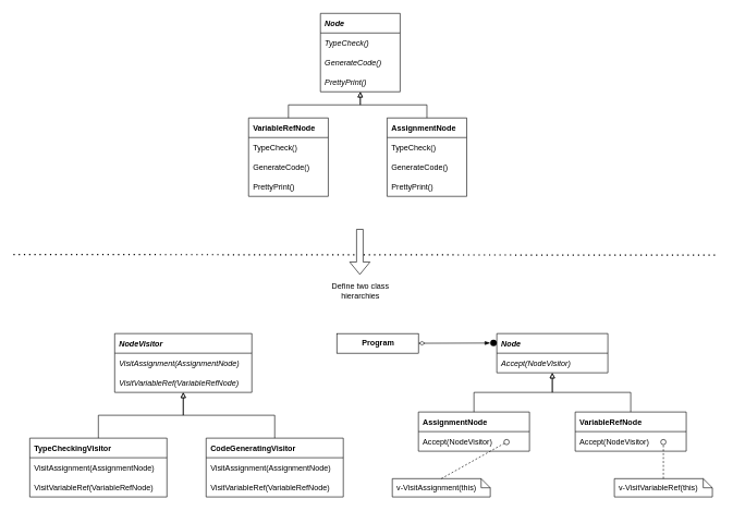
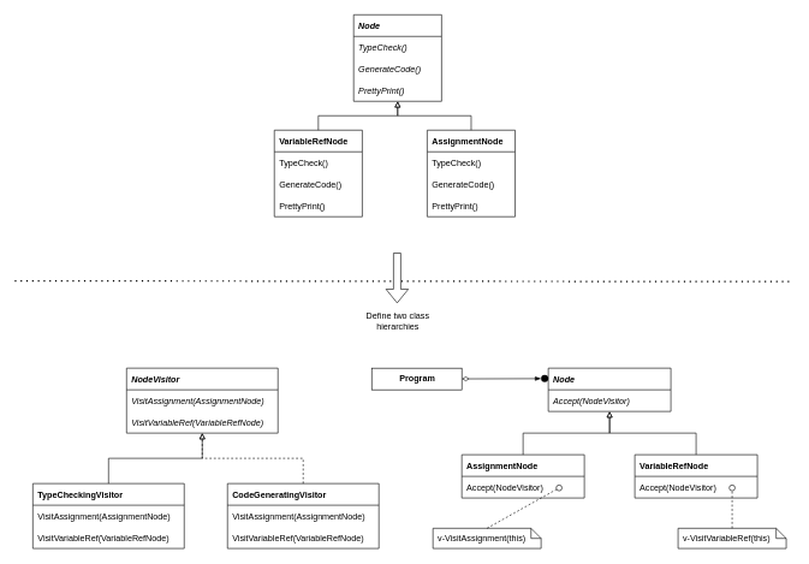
  <mxCell id="0" />
  <mxCell id="1" parent="0" />
  <mxCell id="2" value="Node" style="swimlane;fontStyle=3;childLayout=stackLayout;horizontal=1;startSize=30;fillColor=none;horizontalStack=0;resizeParent=1;resizeParentMax=0;resizeLast=0;collapsible=0;marginBottom=0;fontSize=12;swimlaneHead=1;swimlaneBody=1;connectable=1;allowArrows=1;dropTarget=1;align=left;spacingLeft=5;" vertex="1" parent="1"><mxGeometry x="490" y="20" width="122" height="120" as="geometry"><mxRectangle x="245" y="370" width="90" height="26" as="alternateBounds" /></mxGeometry></mxCell>
  <mxCell id="3" value="TypeCheck()" style="text;strokeColor=none;fillColor=none;align=left;verticalAlign=middle;spacingLeft=5;spacingRight=4;overflow=hidden;rotatable=0;points=[[0,0.5],[1,0.5]];portConstraint=eastwest;fontSize=12;fontStyle=2;connectable=0;" vertex="1" parent="2"><mxGeometry y="30" width="122" height="30" as="geometry" /></mxCell>
  <mxCell id="4" value="GenerateCode()" style="text;strokeColor=none;fillColor=none;align=left;verticalAlign=middle;spacingLeft=5;spacingRight=4;overflow=hidden;rotatable=0;points=[[0,0.5],[1,0.5]];portConstraint=eastwest;fontSize=12;fontStyle=2;connectable=0;" vertex="1" parent="2"><mxGeometry y="60" width="122" height="30" as="geometry" /></mxCell>
  <mxCell id="5" value="PrettyPrint()" style="text;strokeColor=none;fillColor=none;align=left;verticalAlign=middle;spacingLeft=5;spacingRight=4;overflow=hidden;rotatable=0;points=[[0,0.5],[1,0.5]];portConstraint=eastwest;fontSize=12;fontStyle=2;connectable=0;" vertex="1" parent="2"><mxGeometry y="90" width="122" height="30" as="geometry" /></mxCell>
  <mxCell id="6" value="VariableRefNode" style="swimlane;fontStyle=1;childLayout=stackLayout;horizontal=1;startSize=30;fillColor=none;horizontalStack=0;resizeParent=1;resizeParentMax=0;resizeLast=0;collapsible=0;marginBottom=0;fontSize=12;swimlaneHead=1;swimlaneBody=1;connectable=1;allowArrows=1;dropTarget=1;align=left;spacingLeft=5;" vertex="1" parent="1"><mxGeometry x="380" y="180" width="122" height="120" as="geometry"><mxRectangle x="245" y="370" width="90" height="26" as="alternateBounds" /></mxGeometry></mxCell>
  <mxCell id="7" value="TypeCheck()" style="text;strokeColor=none;fillColor=none;align=left;verticalAlign=middle;spacingLeft=5;spacingRight=4;overflow=hidden;rotatable=0;points=[[0,0.5],[1,0.5]];portConstraint=eastwest;fontSize=12;fontStyle=0;connectable=0;" vertex="1" parent="6"><mxGeometry y="30" width="122" height="30" as="geometry" /></mxCell>
  <mxCell id="8" value="GenerateCode()" style="text;strokeColor=none;fillColor=none;align=left;verticalAlign=middle;spacingLeft=5;spacingRight=4;overflow=hidden;rotatable=0;points=[[0,0.5],[1,0.5]];portConstraint=eastwest;fontSize=12;fontStyle=0;connectable=0;" vertex="1" parent="6"><mxGeometry y="60" width="122" height="30" as="geometry" /></mxCell>
  <mxCell id="9" value="PrettyPrint()" style="text;strokeColor=none;fillColor=none;align=left;verticalAlign=middle;spacingLeft=5;spacingRight=4;overflow=hidden;rotatable=0;points=[[0,0.5],[1,0.5]];portConstraint=eastwest;fontSize=12;fontStyle=0;connectable=0;" vertex="1" parent="6"><mxGeometry y="90" width="122" height="30" as="geometry" /></mxCell>
  <mxCell id="10" value="AssignmentNode" style="swimlane;fontStyle=1;childLayout=stackLayout;horizontal=1;startSize=30;fillColor=none;horizontalStack=0;resizeParent=1;resizeParentMax=0;resizeLast=0;collapsible=0;marginBottom=0;fontSize=12;swimlaneHead=1;swimlaneBody=1;connectable=1;allowArrows=1;dropTarget=1;align=left;spacingLeft=5;" vertex="1" parent="1"><mxGeometry x="592" y="180" width="122" height="120" as="geometry"><mxRectangle x="245" y="370" width="90" height="26" as="alternateBounds" /></mxGeometry></mxCell>
  <mxCell id="11" value="TypeCheck()" style="text;strokeColor=none;fillColor=none;align=left;verticalAlign=middle;spacingLeft=5;spacingRight=4;overflow=hidden;rotatable=0;points=[[0,0.5],[1,0.5]];portConstraint=eastwest;fontSize=12;fontStyle=0;connectable=0;" vertex="1" parent="10"><mxGeometry y="30" width="122" height="30" as="geometry" /></mxCell>
  <mxCell id="12" value="GenerateCode()" style="text;strokeColor=none;fillColor=none;align=left;verticalAlign=middle;spacingLeft=5;spacingRight=4;overflow=hidden;rotatable=0;points=[[0,0.5],[1,0.5]];portConstraint=eastwest;fontSize=12;fontStyle=0;connectable=0;" vertex="1" parent="10"><mxGeometry y="60" width="122" height="30" as="geometry" /></mxCell>
  <mxCell id="13" value="PrettyPrint()" style="text;strokeColor=none;fillColor=none;align=left;verticalAlign=middle;spacingLeft=5;spacingRight=4;overflow=hidden;rotatable=0;points=[[0,0.5],[1,0.5]];portConstraint=eastwest;fontSize=12;fontStyle=0;connectable=0;" vertex="1" parent="10"><mxGeometry y="90" width="122" height="30" as="geometry" /></mxCell>
  <mxCell id="14" value="" style="edgeStyle=orthogonalEdgeStyle;rounded=0;orthogonalLoop=1;jettySize=auto;html=1;fontSize=12;startSize=30;endArrow=block;endFill=0;exitX=0.5;exitY=0;exitDx=0;exitDy=0;entryX=0.5;entryY=1;entryDx=0;entryDy=0;" edge="1" parent="1" source="6" target="2"><mxGeometry relative="1" as="geometry"><mxPoint x="550" y="224" as="sourcePoint" /><mxPoint x="550" y="190" as="targetPoint" /></mxGeometry></mxCell>
  <mxCell id="15" value="" style="edgeStyle=orthogonalEdgeStyle;rounded=0;orthogonalLoop=1;jettySize=auto;html=1;fontSize=12;startSize=30;endArrow=block;endFill=0;exitX=0.5;exitY=0;exitDx=0;exitDy=0;entryX=0.5;entryY=1;entryDx=0;entryDy=0;" edge="1" parent="1" source="10" target="2"><mxGeometry relative="1" as="geometry"><mxPoint x="451" y="190" as="sourcePoint" /><mxPoint x="580" y="160" as="targetPoint" /></mxGeometry></mxCell>
  <mxCell id="16" value="NodeVisitor" style="swimlane;fontStyle=3;childLayout=stackLayout;horizontal=1;startSize=30;fillColor=none;horizontalStack=0;resizeParent=1;resizeParentMax=0;resizeLast=0;collapsible=0;marginBottom=0;fontSize=12;swimlaneHead=1;swimlaneBody=1;connectable=1;allowArrows=1;dropTarget=1;align=left;spacingLeft=5;" vertex="1" parent="1"><mxGeometry x="175" y="510" width="210" height="90" as="geometry"><mxRectangle x="245" y="370" width="90" height="26" as="alternateBounds" /></mxGeometry></mxCell>
  <mxCell id="17" value="VisitAssignment(AssignmentNode)" style="text;strokeColor=none;fillColor=none;align=left;verticalAlign=middle;spacingLeft=5;spacingRight=4;overflow=hidden;rotatable=0;points=[[0,0.5],[1,0.5]];portConstraint=eastwest;fontSize=12;fontStyle=2;connectable=0;" vertex="1" parent="16"><mxGeometry y="30" width="210" height="30" as="geometry" /></mxCell>
  <mxCell id="18" value="VisitVariableRef(VariableRefNode)" style="text;strokeColor=none;fillColor=none;align=left;verticalAlign=middle;spacingLeft=5;spacingRight=4;overflow=hidden;rotatable=0;points=[[0,0.5],[1,0.5]];portConstraint=eastwest;fontSize=12;fontStyle=2;connectable=0;" vertex="1" parent="16"><mxGeometry y="60" width="210" height="30" as="geometry" /></mxCell>
  <mxCell id="19" value="" style="edgeStyle=orthogonalEdgeStyle;rounded=0;orthogonalLoop=1;jettySize=auto;html=1;fontSize=12;startSize=30;endArrow=block;endFill=0;exitX=0.5;exitY=0;exitDx=0;exitDy=0;entryX=0.5;entryY=1;entryDx=0;entryDy=0;" edge="1" parent="1" source="21" target="16"><mxGeometry relative="1" as="geometry"><mxPoint x="146" y="670" as="sourcePoint" /><mxPoint x="255" y="680" as="targetPoint" /></mxGeometry></mxCell>
- <mxCell id="20" value="" style="edgeStyle=orthogonalEdgeStyle;rounded=0;orthogonalLoop=1;jettySize=auto;html=1;fontSize=12;startSize=30;endArrow=block;endFill=0;exitX=0.5;exitY=0;exitDx=0;exitDy=0;entryX=0.5;entryY=1;entryDx=0;entryDy=0;" edge="1" parent="1" source="24" target="16"><mxGeometry relative="1" as="geometry"><mxPoint x="358" y="670" as="sourcePoint" /><mxPoint x="285" y="650" as="targetPoint" /></mxGeometry></mxCell>
+ <mxCell id="20" value="" style="edgeStyle=orthogonalEdgeStyle;rounded=0;orthogonalLoop=1;jettySize=auto;html=1;fontSize=12;startSize=30;endArrow=block;endFill=0;exitX=0.5;exitY=0;exitDx=0;exitDy=0;entryX=0.5;entryY=1;entryDx=0;entryDy=0;dashed=1;" edge="1" parent="1" source="24" target="16"><mxGeometry relative="1" as="geometry"><mxPoint x="358" y="670" as="sourcePoint" /><mxPoint x="285" y="650" as="targetPoint" /></mxGeometry></mxCell>
  <mxCell id="21" value="TypeCheckingVisitor" style="swimlane;fontStyle=1;childLayout=stackLayout;horizontal=1;startSize=30;fillColor=none;horizontalStack=0;resizeParent=1;resizeParentMax=0;resizeLast=0;collapsible=0;marginBottom=0;fontSize=12;swimlaneHead=1;swimlaneBody=1;connectable=1;allowArrows=1;dropTarget=1;align=left;spacingLeft=5;" vertex="1" parent="1"><mxGeometry x="45" y="670" width="210" height="90" as="geometry"><mxRectangle x="245" y="370" width="90" height="26" as="alternateBounds" /></mxGeometry></mxCell>
  <mxCell id="22" value="VisitAssignment(AssignmentNode)" style="text;strokeColor=none;fillColor=none;align=left;verticalAlign=middle;spacingLeft=5;spacingRight=4;overflow=hidden;rotatable=0;points=[[0,0.5],[1,0.5]];portConstraint=eastwest;fontSize=12;fontStyle=0;connectable=0;" vertex="1" parent="21"><mxGeometry y="30" width="210" height="30" as="geometry" /></mxCell>
  <mxCell id="23" value="VisitVariableRef(VariableRefNode)" style="text;strokeColor=none;fillColor=none;align=left;verticalAlign=middle;spacingLeft=5;spacingRight=4;overflow=hidden;rotatable=0;points=[[0,0.5],[1,0.5]];portConstraint=eastwest;fontSize=12;fontStyle=0;connectable=0;" vertex="1" parent="21"><mxGeometry y="60" width="210" height="30" as="geometry" /></mxCell>
  <mxCell id="24" value="CodeGeneratingVisitor" style="swimlane;fontStyle=1;childLayout=stackLayout;horizontal=1;startSize=30;fillColor=none;horizontalStack=0;resizeParent=1;resizeParentMax=0;resizeLast=0;collapsible=0;marginBottom=0;fontSize=12;swimlaneHead=1;swimlaneBody=1;connectable=1;allowArrows=1;dropTarget=1;align=left;spacingLeft=5;" vertex="1" parent="1"><mxGeometry x="315" y="670" width="210" height="90" as="geometry"><mxRectangle x="245" y="370" width="90" height="26" as="alternateBounds" /></mxGeometry></mxCell>
  <mxCell id="25" value="VisitAssignment(AssignmentNode)" style="text;strokeColor=none;fillColor=none;align=left;verticalAlign=middle;spacingLeft=5;spacingRight=4;overflow=hidden;rotatable=0;points=[[0,0.5],[1,0.5]];portConstraint=eastwest;fontSize=12;fontStyle=0;connectable=0;" vertex="1" parent="24"><mxGeometry y="30" width="210" height="30" as="geometry" /></mxCell>
  <mxCell id="26" value="VisitVariableRef(VariableRefNode)" style="text;strokeColor=none;fillColor=none;align=left;verticalAlign=middle;spacingLeft=5;spacingRight=4;overflow=hidden;rotatable=0;points=[[0,0.5],[1,0.5]];portConstraint=eastwest;fontSize=12;fontStyle=0;connectable=0;" vertex="1" parent="24"><mxGeometry y="60" width="210" height="30" as="geometry" /></mxCell>
  <mxCell id="27" value="Node" style="swimlane;fontStyle=3;childLayout=stackLayout;horizontal=1;startSize=30;fillColor=none;horizontalStack=0;resizeParent=1;resizeParentMax=0;resizeLast=0;collapsible=0;marginBottom=0;fontSize=12;swimlaneHead=1;swimlaneBody=1;connectable=1;allowArrows=1;dropTarget=1;align=left;spacingLeft=5;" vertex="1" parent="1"><mxGeometry x="760" y="510" width="170" height="60" as="geometry"><mxRectangle x="245" y="370" width="90" height="26" as="alternateBounds" /></mxGeometry></mxCell>
  <mxCell id="28" value="Accept(NodeVisitor)" style="text;strokeColor=none;fillColor=none;align=left;verticalAlign=middle;spacingLeft=5;spacingRight=4;overflow=hidden;rotatable=0;points=[[0,0.5],[1,0.5]];portConstraint=eastwest;fontSize=12;fontStyle=2;connectable=0;" vertex="1" parent="27"><mxGeometry y="30" width="170" height="30" as="geometry" /></mxCell>
  <mxCell id="29" value="AssignmentNode" style="swimlane;fontStyle=1;childLayout=stackLayout;horizontal=1;startSize=30;fillColor=none;horizontalStack=0;resizeParent=1;resizeParentMax=0;resizeLast=0;collapsible=0;marginBottom=0;fontSize=12;swimlaneHead=1;swimlaneBody=1;connectable=1;allowArrows=1;dropTarget=1;align=left;spacingLeft=5;" vertex="1" parent="1"><mxGeometry x="640" y="630" width="170" height="60" as="geometry"><mxRectangle x="245" y="370" width="90" height="26" as="alternateBounds" /></mxGeometry></mxCell>
  <mxCell id="30" value="Accept(NodeVisitor)" style="text;strokeColor=none;fillColor=none;align=left;verticalAlign=middle;spacingLeft=5;spacingRight=4;overflow=hidden;rotatable=0;points=[[0,0.5],[1,0.5]];portConstraint=eastwest;fontSize=12;fontStyle=0;connectable=0;" vertex="1" parent="29"><mxGeometry y="30" width="170" height="30" as="geometry" /></mxCell>
  <mxCell id="31" value="VariableRefNode" style="swimlane;fontStyle=1;childLayout=stackLayout;horizontal=1;startSize=30;fillColor=none;horizontalStack=0;resizeParent=1;resizeParentMax=0;resizeLast=0;collapsible=0;marginBottom=0;fontSize=12;swimlaneHead=1;swimlaneBody=1;connectable=1;allowArrows=1;dropTarget=1;align=left;spacingLeft=5;" vertex="1" parent="1"><mxGeometry x="880" y="630" width="170" height="60" as="geometry"><mxRectangle x="245" y="370" width="90" height="26" as="alternateBounds" /></mxGeometry></mxCell>
  <mxCell id="32" value="Accept(NodeVisitor)" style="text;strokeColor=none;fillColor=none;align=left;verticalAlign=middle;spacingLeft=5;spacingRight=4;overflow=hidden;rotatable=0;points=[[0,0.5],[1,0.5]];portConstraint=eastwest;fontSize=12;fontStyle=0;connectable=0;" vertex="1" parent="31"><mxGeometry y="30" width="170" height="30" as="geometry" /></mxCell>
  <mxCell id="33" value="&lt;b&gt;Program&lt;/b&gt;" style="html=1;fontSize=12;startSize=25;arcSize=12;spacing=2;fillColor=none;" vertex="1" parent="1"><mxGeometry x="515" y="510" width="125" height="30" as="geometry" /></mxCell>
  <mxCell id="34" value="" style="rounded=0;orthogonalLoop=1;jettySize=auto;html=1;fontSize=12;startSize=8;endArrow=blockThin;endFill=1;startArrow=diamondThin;startFill=0;entryX=0;entryY=0.5;entryDx=0;entryDy=0;" edge="1" target="35" parent="1" source="33"><mxGeometry relative="1" as="geometry"><mxPoint x="645" y="564.5" as="sourcePoint" /><mxPoint x="740" y="523.641" as="targetPoint" /></mxGeometry></mxCell>
  <mxCell id="35" value="" style="ellipse;whiteSpace=wrap;html=1;aspect=fixed;fillColor=#000000;strokeColor=none;" vertex="1" parent="1"><mxGeometry x="750" y="519.5" width="10" height="10" as="geometry" /></mxCell>
  <mxCell id="36" value="" style="html=1;verticalAlign=bottom;labelBackgroundColor=none;endArrow=oval;endFill=0;endSize=8;rounded=0;fontSize=12;exitX=0.5;exitY=0;exitDx=0;exitDy=0;exitPerimeter=0;anchorPointDirection=0;dashed=1;" edge="1" source="37" parent="1"><mxGeometry width="160" relative="1" as="geometry"><mxPoint x="775" y="738" as="sourcePoint" /><mxPoint x="775" y="676" as="targetPoint" /></mxGeometry></mxCell>
  <mxCell id="37" value="v-VisitAssignment(this)" style="shape=note2;boundedLbl=1;whiteSpace=wrap;html=1;size=14;verticalAlign=middle;align=left;spacingLeft=5;fontSize=12;startSize=30;fillColor=none;" vertex="1" parent="1"><mxGeometry x="600" y="732" width="150" height="28" as="geometry" /></mxCell>
  <mxCell id="38" value="" style="html=1;verticalAlign=bottom;labelBackgroundColor=none;endArrow=oval;endFill=0;endSize=8;rounded=0;fontSize=12;exitX=0.5;exitY=0;exitDx=0;exitDy=0;exitPerimeter=0;anchorPointDirection=0;dashed=1;" edge="1" source="39" parent="1"><mxGeometry width="160" relative="1" as="geometry"><mxPoint x="1015" y="738" as="sourcePoint" /><mxPoint x="1015" y="676" as="targetPoint" /></mxGeometry></mxCell>
  <mxCell id="39" value="v-VisitVariableRef(this)" style="shape=note2;boundedLbl=1;whiteSpace=wrap;html=1;size=14;verticalAlign=middle;align=left;spacingLeft=5;fontSize=12;startSize=30;fillColor=none;" vertex="1" parent="1"><mxGeometry x="940" y="732" width="150" height="28" as="geometry" /></mxCell>
  <mxCell id="40" value="" style="edgeStyle=orthogonalEdgeStyle;rounded=0;orthogonalLoop=1;jettySize=auto;html=1;fontSize=12;startSize=30;endArrow=block;endFill=0;exitX=0.5;exitY=0;exitDx=0;exitDy=0;entryX=0.5;entryY=1;entryDx=0;entryDy=0;" edge="1" parent="1" source="31" target="27"><mxGeometry relative="1" as="geometry"><mxPoint x="475" y="680" as="sourcePoint" /><mxPoint x="335" y="610" as="targetPoint" /></mxGeometry></mxCell>
  <mxCell id="41" value="" style="edgeStyle=orthogonalEdgeStyle;rounded=0;orthogonalLoop=1;jettySize=auto;html=1;fontSize=12;startSize=30;endArrow=block;endFill=0;exitX=0.5;exitY=0;exitDx=0;exitDy=0;entryX=0.5;entryY=1;entryDx=0;entryDy=0;" edge="1" parent="1" source="29" target="27"><mxGeometry relative="1" as="geometry"><mxPoint x="975" y="640" as="sourcePoint" /><mxPoint x="855" y="580" as="targetPoint" /></mxGeometry></mxCell>
  <mxCell id="42" value="" style="endArrow=none;dashed=1;html=1;dashPattern=1 3;strokeWidth=2;rounded=0;" edge="1" parent="1"><mxGeometry width="50" height="50" relative="1" as="geometry"><mxPoint x="20" y="389" as="sourcePoint" /><mxPoint x="1100" y="390" as="targetPoint" /></mxGeometry></mxCell>
  <mxCell id="43" value="" style="shape=flexArrow;endArrow=classic;html=1;rounded=0;fillColor=default;" edge="1" parent="1"><mxGeometry width="50" height="50" relative="1" as="geometry"><mxPoint x="550.33" y="350" as="sourcePoint" /><mxPoint x="550.33" y="420" as="targetPoint" /></mxGeometry></mxCell>
  <mxCell id="44" value="Define two class hierarchies" style="text;html=1;strokeColor=none;fillColor=none;align=center;verticalAlign=middle;whiteSpace=wrap;rounded=0;" vertex="1" parent="1"><mxGeometry x="498.5" y="430" width="105" height="30" as="geometry" /></mxCell>
